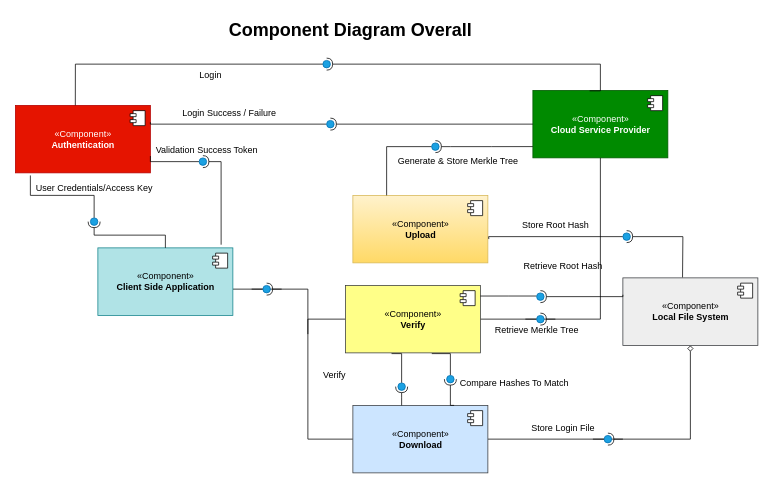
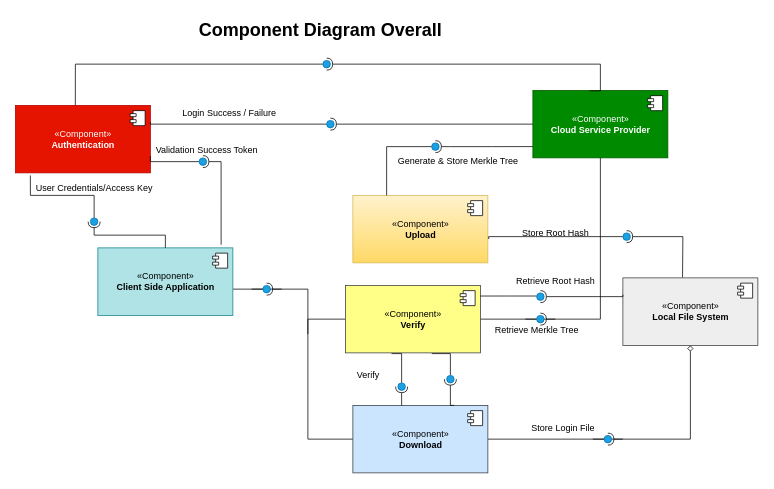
  <mxCell id="0" />
  <mxCell id="1" parent="0" />
- <mxCell id="2" value="&lt;h1&gt;Component Diagram Overall&lt;/h1&gt;" style="text;html=1;strokeColor=none;fillColor=none;spacing=5;spacingTop=-20;whiteSpace=wrap;overflow=hidden;rounded=0;" parent="1" vertex="1"><mxGeometry x="300" width="350" height="40" as="geometry" y="20" /></mxCell>
+ <mxCell id="2" value="&lt;h1&gt;Component Diagram Overall&lt;/h1&gt;" style="text;html=1;strokeColor=none;fillColor=none;spacing=5;spacingTop=-20;whiteSpace=wrap;overflow=hidden;rounded=0;" parent="1" vertex="1"><mxGeometry x="260" y="20" width="350" height="40" as="geometry" /></mxCell>
  <mxCell id="3" value="«Component»&lt;br&gt;&lt;b&gt;Authentication&lt;/b&gt;" style="html=1;dropTarget=0;fillColor=#e51400;strokeColor=#B20000;fontColor=#ffffff;" parent="1" vertex="1"><mxGeometry x="20" y="140" width="180" height="90" as="geometry" /></mxCell>
  <mxCell id="4" value="" style="shape=module;jettyWidth=8;jettyHeight=4;" parent="3" vertex="1"><mxGeometry x="1" width="20" height="20" relative="1" as="geometry"><mxPoint x="-27" y="7" as="offset" /></mxGeometry></mxCell>
  <mxCell id="5" value="«Component»&lt;br&gt;&lt;b&gt;Cloud Service Provider&lt;/b&gt;" style="html=1;dropTarget=0;fillColor=#008a00;strokeColor=#005700;fontColor=#ffffff;" parent="1" vertex="1"><mxGeometry x="710" y="120" width="180" height="90" as="geometry" /></mxCell>
  <mxCell id="6" value="" style="shape=module;jettyWidth=8;jettyHeight=4;" parent="5" vertex="1"><mxGeometry x="1" width="20" height="20" relative="1" as="geometry"><mxPoint x="-27" y="7" as="offset" /></mxGeometry></mxCell>
  <mxCell id="7" style="edgeStyle=elbowEdgeStyle;rounded=0;orthogonalLoop=1;jettySize=auto;html=1;entryX=0;entryY=0.5;entryDx=0;entryDy=0;startArrow=none;startFill=0;endArrow=none;endFill=0;" parent="1" source="8" target="17" edge="1"><mxGeometry relative="1" as="geometry"><Array as="points"><mxPoint x="410" y="385" /></Array></mxGeometry></mxCell>
  <mxCell id="8" value="«Component»&lt;br&gt;&lt;b&gt;Client Side Application&lt;/b&gt;" style="html=1;dropTarget=0;fillColor=#b0e3e6;strokeColor=#0e8088;" parent="1" vertex="1"><mxGeometry x="130" y="330" width="180" height="90" as="geometry" /></mxCell>
  <mxCell id="9" value="" style="shape=module;jettyWidth=8;jettyHeight=4;" parent="8" vertex="1"><mxGeometry x="1" width="20" height="20" relative="1" as="geometry"><mxPoint x="-27" y="7" as="offset" /></mxGeometry></mxCell>
  <mxCell id="10" value="User Credentials/Access Key" style="text;html=1;align=center;verticalAlign=middle;resizable=0;points=[];autosize=1;" parent="1" vertex="1"><mxGeometry x="40" y="240" width="170" height="20" as="geometry" /></mxCell>
  <mxCell id="11" value="Validation Success Token" style="text;html=1;align=center;verticalAlign=middle;resizable=0;points=[];autosize=1;" parent="1" vertex="1"><mxGeometry x="200" y="190" width="150" height="20" as="geometry" /></mxCell>
- <mxCell id="12" value="Login" style="text;html=1;align=center;verticalAlign=middle;resizable=0;points=[];autosize=1;" parent="1" vertex="1"><mxGeometry x="255" y="90" width="50" height="20" as="geometry" /></mxCell>
  <mxCell id="13" value="Login Success / Failure" style="text;html=1;align=center;verticalAlign=middle;resizable=0;points=[];autosize=1;" parent="1" vertex="1"><mxGeometry x="235" y="140" width="140" height="20" as="geometry" /></mxCell>
  <mxCell id="14" value="«Component»&lt;br&gt;&lt;b&gt;Upload&lt;/b&gt;" style="html=1;dropTarget=0;gradientColor=#ffd966;fillColor=#fff2cc;strokeColor=#d6b656;" parent="1" vertex="1"><mxGeometry x="470" y="260" width="180" height="90" as="geometry" /></mxCell>
  <mxCell id="15" value="" style="shape=module;jettyWidth=8;jettyHeight=4;" parent="14" vertex="1"><mxGeometry x="1" width="20" height="20" relative="1" as="geometry"><mxPoint x="-27" y="7" as="offset" /></mxGeometry></mxCell>
  <mxCell id="16" style="edgeStyle=orthogonalEdgeStyle;rounded=0;orthogonalLoop=1;jettySize=auto;html=1;entryX=0.5;entryY=1;entryDx=0;entryDy=0;startArrow=none;startFill=0;endArrow=diamond;endFill=0;" parent="1" source="17" target="26" edge="1"><mxGeometry relative="1" as="geometry" /></mxCell>
  <mxCell id="17" value="«Component»&lt;br&gt;&lt;b&gt;Download&lt;/b&gt;" style="html=1;dropTarget=0;fillColor=#cce5ff;strokeColor=#36393d;" parent="1" vertex="1"><mxGeometry x="470" y="540" width="180" height="90" as="geometry" /></mxCell>
  <mxCell id="18" value="" style="shape=module;jettyWidth=8;jettyHeight=4;" parent="17" vertex="1"><mxGeometry x="1" width="20" height="20" relative="1" as="geometry"><mxPoint x="-27" y="7" as="offset" /></mxGeometry></mxCell>
  <mxCell id="19" style="edgeStyle=elbowEdgeStyle;rounded=0;orthogonalLoop=1;jettySize=auto;html=1;exitX=0;exitY=0.5;exitDx=0;exitDy=0;startArrow=none;startFill=0;endArrow=none;endFill=0;" parent="1" source="21" edge="1"><mxGeometry relative="1" as="geometry"><mxPoint x="410" y="445" as="targetPoint" /><Array as="points"><mxPoint x="410" y="420" /><mxPoint x="430" y="415" /></Array></mxGeometry></mxCell>
  <mxCell id="20" style="edgeStyle=orthogonalEdgeStyle;rounded=0;orthogonalLoop=1;jettySize=auto;html=1;entryX=0.5;entryY=1;entryDx=0;entryDy=0;startArrow=none;startFill=0;endArrow=none;endFill=0;" parent="1" source="21" target="5" edge="1"><mxGeometry relative="1" as="geometry" /></mxCell>
  <mxCell id="21" value="«Component»&lt;br&gt;&lt;b&gt;Verify&lt;/b&gt;" style="html=1;dropTarget=0;fillColor=#ffff88;strokeColor=#36393d;" parent="1" vertex="1"><mxGeometry x="460" y="380" width="180" height="90" as="geometry" /></mxCell>
  <mxCell id="22" value="" style="shape=module;jettyWidth=8;jettyHeight=4;" parent="21" vertex="1"><mxGeometry x="1" width="20" height="20" relative="1" as="geometry"><mxPoint x="-27" y="7" as="offset" /></mxGeometry></mxCell>
- <mxCell id="23" value="Compare Hashes To Match" style="text;html=1;align=center;verticalAlign=middle;resizable=0;points=[];autosize=1;" parent="1" vertex="1"><mxGeometry x="605" y="500" width="160" height="20" as="geometry" /></mxCell>
- <mxCell id="24" value="Verify" style="text;html=1;align=center;verticalAlign=middle;resizable=0;points=[];autosize=1;" parent="1" vertex="1"><mxGeometry x="420" y="490" width="50" height="20" as="geometry" /></mxCell>
+ <mxCell id="24" value="Verify" style="text;html=1;align=center;verticalAlign=middle;resizable=0;points=[];autosize=1;" parent="1" vertex="1"><mxGeometry x="465" y="490" width="50" height="20" as="geometry" /></mxCell>
  <mxCell id="25" value="Generate &amp;amp; Store Merkle Tree" style="text;html=1;align=center;verticalAlign=middle;resizable=0;points=[];autosize=1;" parent="1" vertex="1"><mxGeometry x="520" y="205" width="180" height="20" as="geometry" /></mxCell>
  <mxCell id="26" value="«Component»&lt;br&gt;&lt;b&gt;Local File System&lt;/b&gt;" style="html=1;dropTarget=0;fillColor=#eeeeee;strokeColor=#36393d;" parent="1" vertex="1"><mxGeometry x="830" y="370" width="180" height="90" as="geometry" /></mxCell>
  <mxCell id="27" value="" style="shape=module;jettyWidth=8;jettyHeight=4;" parent="26" vertex="1"><mxGeometry x="1" width="20" height="20" relative="1" as="geometry"><mxPoint x="-27" y="7" as="offset" /></mxGeometry></mxCell>
- <mxCell id="28" value="Store Root Hash" style="text;html=1;align=center;verticalAlign=middle;resizable=0;points=[];autosize=1;" parent="1" vertex="1"><mxGeometry x="690" y="290" width="100" height="20" as="geometry" /></mxCell>
- <mxCell id="29" value="Retrieve Root Hash" style="text;html=1;align=center;verticalAlign=middle;resizable=0;points=[];autosize=1;" parent="1" vertex="1"><mxGeometry x="690" y="345" width="120" height="20" as="geometry" /></mxCell>
+ <mxCell id="28" value="Store Root Hash" style="text;html=1;align=center;verticalAlign=middle;resizable=0;points=[];autosize=1;" parent="1" vertex="1"><mxGeometry x="690" y="300" width="100" height="20" as="geometry" /></mxCell>
+ <mxCell id="29" value="Retrieve Root Hash" style="text;html=1;align=center;verticalAlign=middle;resizable=0;points=[];autosize=1;" parent="1" vertex="1"><mxGeometry x="680" y="365" width="120" height="20" as="geometry" /></mxCell>
  <mxCell id="30" value="Retrieve Merkle Tree" style="text;html=1;align=center;verticalAlign=middle;resizable=0;points=[];autosize=1;" parent="1" vertex="1"><mxGeometry x="650" y="430" width="130" height="20" as="geometry" /></mxCell>
  <mxCell id="31" value="Store Login File" style="text;html=1;align=center;verticalAlign=middle;resizable=0;points=[];autosize=1;" parent="1" vertex="1"><mxGeometry x="695" y="560" width="110" height="20" as="geometry" /></mxCell>
  <mxCell id="32" value="" style="rounded=0;orthogonalLoop=1;jettySize=auto;html=1;endArrow=none;endFill=0;" parent="1" target="34" edge="1"><mxGeometry relative="1" as="geometry"><mxPoint x="335" y="385" as="sourcePoint" /></mxGeometry></mxCell>
  <mxCell id="33" value="" style="rounded=0;orthogonalLoop=1;jettySize=auto;html=1;endArrow=halfCircle;endFill=0;entryX=0.5;entryY=0.5;entryDx=0;entryDy=0;endSize=6;strokeWidth=1;" parent="1" target="34" edge="1"><mxGeometry relative="1" as="geometry"><mxPoint x="375" y="385" as="sourcePoint" /></mxGeometry></mxCell>
  <mxCell id="34" value="" style="ellipse;whiteSpace=wrap;html=1;fontFamily=Helvetica;fontSize=12;fontColor=#ffffff;align=center;strokeColor=#006EAF;fillColor=#1ba1e2;points=[];aspect=fixed;resizable=0;" parent="1" vertex="1"><mxGeometry x="350" y="380" width="10" height="10" as="geometry" /></mxCell>
  <mxCell id="35" value="" style="rounded=0;orthogonalLoop=1;jettySize=auto;html=1;endArrow=none;endFill=0;" parent="1" target="37" edge="1"><mxGeometry relative="1" as="geometry"><mxPoint x="790" y="585" as="sourcePoint" /></mxGeometry></mxCell>
  <mxCell id="36" value="" style="rounded=0;orthogonalLoop=1;jettySize=auto;html=1;endArrow=halfCircle;endFill=0;entryX=0.5;entryY=0.5;entryDx=0;entryDy=0;endSize=6;strokeWidth=1;" parent="1" target="37" edge="1"><mxGeometry relative="1" as="geometry"><mxPoint x="830" y="585" as="sourcePoint" /></mxGeometry></mxCell>
  <mxCell id="37" value="" style="ellipse;whiteSpace=wrap;html=1;fontFamily=Helvetica;fontSize=12;fontColor=#ffffff;align=center;strokeColor=#006EAF;fillColor=#1ba1e2;points=[];aspect=fixed;resizable=0;" parent="1" vertex="1"><mxGeometry x="805" y="580" width="10" height="10" as="geometry" /></mxCell>
  <mxCell id="38" value="" style="rounded=0;orthogonalLoop=1;jettySize=auto;html=1;endArrow=none;endFill=0;" parent="1" target="40" edge="1"><mxGeometry relative="1" as="geometry"><mxPoint x="700" y="425" as="sourcePoint" /></mxGeometry></mxCell>
  <mxCell id="39" value="" style="rounded=0;orthogonalLoop=1;jettySize=auto;html=1;endArrow=halfCircle;endFill=0;entryX=0.5;entryY=0.5;entryDx=0;entryDy=0;endSize=6;strokeWidth=1;" parent="1" target="40" edge="1"><mxGeometry relative="1" as="geometry"><mxPoint x="740" y="425" as="sourcePoint" /></mxGeometry></mxCell>
  <mxCell id="40" value="" style="ellipse;whiteSpace=wrap;html=1;fontFamily=Helvetica;fontSize=12;fontColor=#ffffff;align=center;strokeColor=#006EAF;fillColor=#1ba1e2;points=[];aspect=fixed;resizable=0;" parent="1" vertex="1"><mxGeometry x="715" y="420" width="10" height="10" as="geometry" /></mxCell>
  <mxCell id="41" value="" style="rounded=0;orthogonalLoop=1;jettySize=auto;html=1;endArrow=none;endFill=0;exitX=1;exitY=0.25;exitDx=0;exitDy=0;" parent="1" source="3" target="43" edge="1"><mxGeometry relative="1" as="geometry"><mxPoint x="420" y="165" as="sourcePoint" /><Array as="points"><mxPoint x="200" y="165" /></Array></mxGeometry></mxCell>
  <mxCell id="42" value="" style="rounded=0;orthogonalLoop=1;jettySize=auto;html=1;endArrow=halfCircle;endFill=0;entryX=0.5;entryY=0.5;entryDx=0;entryDy=0;endSize=6;strokeWidth=1;exitX=0;exitY=0.5;exitDx=0;exitDy=0;" parent="1" source="5" target="43" edge="1"><mxGeometry relative="1" as="geometry"><mxPoint x="460" y="165" as="sourcePoint" /></mxGeometry></mxCell>
  <mxCell id="43" value="" style="ellipse;whiteSpace=wrap;html=1;fontFamily=Helvetica;fontSize=12;fontColor=#ffffff;align=center;strokeColor=#006EAF;fillColor=#1ba1e2;points=[];aspect=fixed;resizable=0;" parent="1" vertex="1"><mxGeometry x="435" y="160" width="10" height="10" as="geometry" /></mxCell>
  <mxCell id="44" value="" style="rounded=0;orthogonalLoop=1;jettySize=auto;html=1;endArrow=none;endFill=0;exitX=0.444;exitY=0;exitDx=0;exitDy=0;exitPerimeter=0;edgeStyle=elbowEdgeStyle;" parent="1" source="3" target="46" edge="1"><mxGeometry relative="1" as="geometry"><mxPoint x="415" y="85" as="sourcePoint" /><Array as="points"><mxPoint x="100" y="130" /></Array></mxGeometry></mxCell>
  <mxCell id="45" value="" style="rounded=0;orthogonalLoop=1;jettySize=auto;html=1;endArrow=halfCircle;endFill=0;entryX=0.5;entryY=0.5;entryDx=0;entryDy=0;endSize=6;strokeWidth=1;exitX=0.42;exitY=0.007;exitDx=0;exitDy=0;exitPerimeter=0;edgeStyle=elbowEdgeStyle;" parent="1" source="5" target="46" edge="1"><mxGeometry relative="1" as="geometry"><mxPoint x="455" y="85" as="sourcePoint" /><Array as="points"><mxPoint x="800" y="100" /></Array></mxGeometry></mxCell>
  <mxCell id="46" value="" style="ellipse;whiteSpace=wrap;html=1;fontFamily=Helvetica;fontSize=12;fontColor=#ffffff;align=center;strokeColor=#006EAF;fillColor=#1ba1e2;points=[];aspect=fixed;resizable=0;" parent="1" vertex="1"><mxGeometry x="430" y="80" width="10" height="10" as="geometry" /></mxCell>
  <mxCell id="47" value="" style="rounded=0;orthogonalLoop=1;jettySize=auto;html=1;endArrow=none;endFill=0;exitX=1;exitY=0.75;exitDx=0;exitDy=0;edgeStyle=elbowEdgeStyle;" parent="1" source="3" target="49" edge="1"><mxGeometry relative="1" as="geometry"><mxPoint x="250" y="215" as="sourcePoint" /><Array as="points"><mxPoint x="200" y="215" /></Array></mxGeometry></mxCell>
  <mxCell id="48" value="" style="rounded=0;orthogonalLoop=1;jettySize=auto;html=1;endArrow=halfCircle;endFill=0;entryX=0.5;entryY=0.5;entryDx=0;entryDy=0;endSize=6;strokeWidth=1;exitX=0.913;exitY=-0.047;exitDx=0;exitDy=0;exitPerimeter=0;edgeStyle=orthogonalEdgeStyle;" parent="1" source="8" target="49" edge="1"><mxGeometry x="300" y="190" as="geometry"><mxPoint x="290" y="215" as="sourcePoint" /><Array as="points"><mxPoint x="294" y="215" /></Array></mxGeometry></mxCell>
  <mxCell id="49" value="" style="ellipse;whiteSpace=wrap;html=1;fontFamily=Helvetica;fontSize=12;align=center;strokeColor=#006EAF;fillColor=#1ba1e2;points=[];aspect=fixed;resizable=0;fontColor=#ffffff;" parent="1" vertex="1"><mxGeometry x="265" y="210" width="10" height="10" as="geometry" /></mxCell>
  <mxCell id="50" value="" style="rounded=0;orthogonalLoop=1;jettySize=auto;html=1;endArrow=none;endFill=0;exitX=0.111;exitY=1.038;exitDx=0;exitDy=0;exitPerimeter=0;edgeStyle=orthogonalEdgeStyle;" parent="1" source="3" target="52" edge="1"><mxGeometry relative="1" as="geometry"><mxPoint x="105" y="295" as="sourcePoint" /><Array as="points"><mxPoint x="40" y="260" /><mxPoint x="125" y="260" /></Array></mxGeometry></mxCell>
  <mxCell id="51" value="" style="rounded=0;orthogonalLoop=1;jettySize=auto;html=1;endArrow=halfCircle;endFill=0;entryX=0.5;entryY=0.5;entryDx=0;entryDy=0;endSize=6;strokeWidth=1;exitX=0.5;exitY=0;exitDx=0;exitDy=0;edgeStyle=elbowEdgeStyle;" parent="1" source="8" target="52" edge="1"><mxGeometry relative="1" as="geometry"><mxPoint x="145" y="295" as="sourcePoint" /></mxGeometry></mxCell>
  <mxCell id="52" value="" style="ellipse;whiteSpace=wrap;html=1;fontFamily=Helvetica;fontSize=12;fontColor=#ffffff;align=center;strokeColor=#006EAF;fillColor=#1ba1e2;points=[];aspect=fixed;resizable=0;" parent="1" vertex="1"><mxGeometry x="120" y="290" width="10" height="10" as="geometry" /></mxCell>
  <mxCell id="53" value="" style="rounded=0;orthogonalLoop=1;jettySize=auto;html=1;endArrow=none;endFill=0;exitX=1.007;exitY=0.647;exitDx=0;exitDy=0;exitPerimeter=0;edgeStyle=elbowEdgeStyle;" parent="1" source="14" target="55" edge="1"><mxGeometry relative="1" as="geometry"><mxPoint x="815" y="315" as="sourcePoint" /><Array as="points"><mxPoint x="651" y="305" /><mxPoint x="710" y="315" /></Array></mxGeometry></mxCell>
  <mxCell id="54" value="" style="rounded=0;orthogonalLoop=1;jettySize=auto;html=1;endArrow=halfCircle;endFill=0;entryX=0.5;entryY=0.5;entryDx=0;entryDy=0;endSize=6;strokeWidth=1;exitX=0.442;exitY=-0.007;exitDx=0;exitDy=0;exitPerimeter=0;edgeStyle=elbowEdgeStyle;" parent="1" source="26" target="55" edge="1"><mxGeometry relative="1" as="geometry"><mxPoint x="855" y="315" as="sourcePoint" /><Array as="points"><mxPoint x="910" y="350" /></Array></mxGeometry></mxCell>
  <mxCell id="55" value="" style="ellipse;whiteSpace=wrap;html=1;fontFamily=Helvetica;fontSize=12;fontColor=#ffffff;align=center;strokeColor=#006EAF;fillColor=#1ba1e2;points=[];aspect=fixed;resizable=0;" parent="1" vertex="1"><mxGeometry x="830" y="310" width="10" height="10" as="geometry" /></mxCell>
  <mxCell id="56" value="" style="rounded=0;orthogonalLoop=1;jettySize=auto;html=1;endArrow=none;endFill=0;exitX=1;exitY=0.158;exitDx=0;exitDy=0;exitPerimeter=0;edgeStyle=orthogonalEdgeStyle;" parent="1" source="21" target="58" edge="1"><mxGeometry relative="1" as="geometry"><mxPoint x="700" y="395" as="sourcePoint" /><Array as="points"><mxPoint x="678" y="394" /><mxPoint x="678" y="394" /></Array></mxGeometry></mxCell>
  <mxCell id="57" value="" style="rounded=0;orthogonalLoop=1;jettySize=auto;html=1;endArrow=halfCircle;endFill=0;entryX=0.5;entryY=0.5;entryDx=0;entryDy=0;endSize=6;strokeWidth=1;exitX=0;exitY=0.25;exitDx=0;exitDy=0;edgeStyle=orthogonalEdgeStyle;" parent="1" source="26" target="58" edge="1"><mxGeometry relative="1" as="geometry"><mxPoint x="740" y="395" as="sourcePoint" /><Array as="points"><mxPoint x="830" y="395" /></Array></mxGeometry></mxCell>
  <mxCell id="58" value="" style="ellipse;whiteSpace=wrap;html=1;fontFamily=Helvetica;fontSize=12;fontColor=#ffffff;align=center;strokeColor=#006EAF;fillColor=#1ba1e2;points=[];aspect=fixed;resizable=0;" parent="1" vertex="1"><mxGeometry x="715" y="390" width="10" height="10" as="geometry" /></mxCell>
  <mxCell id="59" value="" style="rounded=0;orthogonalLoop=1;jettySize=auto;html=1;endArrow=none;endFill=0;exitX=0.342;exitY=1.011;exitDx=0;exitDy=0;exitPerimeter=0;edgeStyle=orthogonalEdgeStyle;" parent="1" source="21" target="61" edge="1"><mxGeometry relative="1" as="geometry"><mxPoint x="515" y="515" as="sourcePoint" /><Array as="points"><mxPoint x="535" y="471" /></Array></mxGeometry></mxCell>
  <mxCell id="60" value="" style="rounded=0;orthogonalLoop=1;jettySize=auto;html=1;endArrow=halfCircle;endFill=0;entryX=0.5;entryY=0.5;entryDx=0;entryDy=0;endSize=6;strokeWidth=1;edgeStyle=orthogonalEdgeStyle;" parent="1" source="17" target="61" edge="1"><mxGeometry relative="1" as="geometry"><mxPoint x="555" y="515" as="sourcePoint" /><Array as="points"><mxPoint x="535" y="530" /><mxPoint x="535" y="530" /></Array></mxGeometry></mxCell>
  <mxCell id="61" value="" style="ellipse;whiteSpace=wrap;html=1;fontFamily=Helvetica;fontSize=12;fontColor=#ffffff;align=center;strokeColor=#006EAF;fillColor=#1ba1e2;points=[];aspect=fixed;resizable=0;" parent="1" vertex="1"><mxGeometry x="530" y="510" width="10" height="10" as="geometry" /></mxCell>
  <mxCell id="62" value="" style="rounded=0;orthogonalLoop=1;jettySize=auto;html=1;endArrow=none;endFill=0;exitX=0.64;exitY=1.011;exitDx=0;exitDy=0;exitPerimeter=0;edgeStyle=orthogonalEdgeStyle;" parent="1" source="21" target="64" edge="1"><mxGeometry relative="1" as="geometry"><mxPoint x="580" y="505" as="sourcePoint" /><Array as="points"><mxPoint x="600" y="471" /></Array></mxGeometry></mxCell>
  <mxCell id="63" value="" style="rounded=0;orthogonalLoop=1;jettySize=auto;html=1;endArrow=halfCircle;endFill=0;entryX=0.5;entryY=0.5;entryDx=0;entryDy=0;endSize=6;strokeWidth=1;exitX=0.75;exitY=0;exitDx=0;exitDy=0;edgeStyle=elbowEdgeStyle;" parent="1" source="17" target="64" edge="1"><mxGeometry relative="1" as="geometry"><mxPoint x="620" y="505" as="sourcePoint" /><Array as="points"><mxPoint x="600" y="540" /></Array></mxGeometry></mxCell>
  <mxCell id="64" value="" style="ellipse;whiteSpace=wrap;html=1;fontFamily=Helvetica;fontSize=12;fontColor=#ffffff;align=center;strokeColor=#006EAF;fillColor=#1ba1e2;points=[];aspect=fixed;resizable=0;" parent="1" vertex="1"><mxGeometry x="595" y="500" width="10" height="10" as="geometry" /></mxCell>
  <mxCell id="65" style="edgeStyle=elbowEdgeStyle;rounded=0;orthogonalLoop=1;jettySize=auto;html=1;entryX=0;entryY=0.833;entryDx=0;entryDy=0;entryPerimeter=0;startArrow=none;startFill=0;endArrow=none;endFill=0;" parent="1" target="5" edge="1"><mxGeometry relative="1" as="geometry"><mxPoint x="600" y="195" as="sourcePoint" /></mxGeometry></mxCell>
  <mxCell id="66" value="" style="rounded=0;orthogonalLoop=1;jettySize=auto;html=1;endArrow=none;endFill=0;exitX=0.25;exitY=0;exitDx=0;exitDy=0;edgeStyle=elbowEdgeStyle;" parent="1" source="14" target="68" edge="1"><mxGeometry relative="1" as="geometry"><mxPoint x="560" y="195" as="sourcePoint" /><Array as="points"><mxPoint x="515" y="240" /></Array></mxGeometry></mxCell>
  <mxCell id="67" value="" style="rounded=0;orthogonalLoop=1;jettySize=auto;html=1;endArrow=halfCircle;endFill=0;entryX=0.5;entryY=0.5;entryDx=0;entryDy=0;endSize=6;strokeWidth=1;" parent="1" target="68" edge="1"><mxGeometry relative="1" as="geometry"><mxPoint x="600" y="195" as="sourcePoint" /></mxGeometry></mxCell>
  <mxCell id="68" value="" style="ellipse;whiteSpace=wrap;html=1;fontFamily=Helvetica;fontSize=12;fontColor=#ffffff;align=center;strokeColor=#006EAF;fillColor=#1ba1e2;points=[];aspect=fixed;resizable=0;" parent="1" vertex="1"><mxGeometry x="575" y="190" width="10" height="10" as="geometry" /></mxCell>
